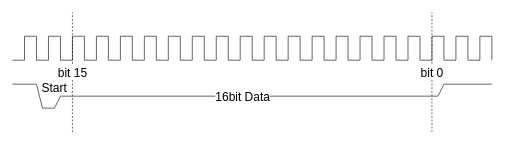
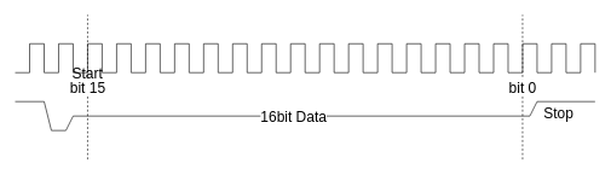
  <mxCell id="0" />
  <mxCell id="1" parent="0" />
  <mxCell id="2" value="" style="endArrow=none;html=1;rounded=0;" edge="1" parent="1"><mxGeometry width="50" height="50" relative="1" as="geometry"><mxPoint x="20" y="100" as="sourcePoint" /><mxPoint x="100" y="100" as="targetPoint" /><Array as="points"><mxPoint x="40" y="100" /><mxPoint x="40" y="60" /><mxPoint x="60" y="60" /><mxPoint x="60" y="100" /><mxPoint x="80" y="100" /><mxPoint x="80" y="60" /><mxPoint x="100" y="60" /></Array></mxGeometry></mxCell>
  <mxCell id="3" value="" style="endArrow=none;html=1;rounded=0;" edge="1" parent="1"><mxGeometry width="50" height="50" relative="1" as="geometry"><mxPoint x="100" y="100" as="sourcePoint" /><mxPoint x="180" y="100" as="targetPoint" /><Array as="points"><mxPoint x="120" y="100" /><mxPoint x="120" y="60" /><mxPoint x="140" y="60" /><mxPoint x="140" y="100" /><mxPoint x="160" y="100" /><mxPoint x="160" y="60" /><mxPoint x="180" y="60" /></Array></mxGeometry></mxCell>
  <mxCell id="4" value="" style="endArrow=none;html=1;rounded=0;" edge="1" parent="1"><mxGeometry width="50" height="50" relative="1" as="geometry"><mxPoint x="260" y="100" as="sourcePoint" /><mxPoint x="340" y="100" as="targetPoint" /><Array as="points"><mxPoint x="280" y="100" /><mxPoint x="280" y="60" /><mxPoint x="300" y="60" /><mxPoint x="300" y="100" /><mxPoint x="320" y="100" /><mxPoint x="320" y="60" /><mxPoint x="340" y="60" /></Array></mxGeometry></mxCell>
  <mxCell id="5" value="" style="endArrow=none;html=1;rounded=0;" edge="1" parent="1"><mxGeometry width="50" height="50" relative="1" as="geometry"><mxPoint x="180" y="100" as="sourcePoint" /><mxPoint x="260" y="100" as="targetPoint" /><Array as="points"><mxPoint x="200" y="100" /><mxPoint x="200" y="60" /><mxPoint x="220" y="60" /><mxPoint x="220" y="100" /><mxPoint x="240" y="100" /><mxPoint x="240" y="60" /><mxPoint x="260" y="60" /></Array></mxGeometry></mxCell>
  <mxCell id="6" value="" style="endArrow=none;html=1;rounded=0;" edge="1" parent="1"><mxGeometry width="50" height="50" relative="1" as="geometry"><mxPoint x="340" y="100" as="sourcePoint" /><mxPoint x="420" y="100" as="targetPoint" /><Array as="points"><mxPoint x="360" y="100" /><mxPoint x="360" y="60" /><mxPoint x="380" y="60" /><mxPoint x="380" y="100" /><mxPoint x="400" y="100" /><mxPoint x="400" y="60" /><mxPoint x="420" y="60" /></Array></mxGeometry></mxCell>
  <mxCell id="7" value="" style="endArrow=none;html=1;rounded=0;" edge="1" parent="1"><mxGeometry width="50" height="50" relative="1" as="geometry"><mxPoint x="420" y="100" as="sourcePoint" /><mxPoint x="500" y="100" as="targetPoint" /><Array as="points"><mxPoint x="440" y="100" /><mxPoint x="440" y="60" /><mxPoint x="460" y="60" /><mxPoint x="460" y="100" /><mxPoint x="480" y="100" /><mxPoint x="480" y="60" /><mxPoint x="500" y="60" /></Array></mxGeometry></mxCell>
  <mxCell id="8" value="&lt;font style=&quot;font-size: 20px;&quot;&gt;16bit Data&lt;/font&gt;" style="endArrow=none;html=1;rounded=0;" edge="1" parent="1"><mxGeometry width="50" height="50" relative="1" as="geometry"><mxPoint x="20" y="140" as="sourcePoint" /><mxPoint x="820" y="140" as="targetPoint" /><Array as="points"><mxPoint x="60" y="140" /><mxPoint x="70" y="180" /><mxPoint x="90" y="180" /><mxPoint x="100" y="160" /><mxPoint x="730" y="160" /><mxPoint x="740" y="140" /></Array></mxGeometry></mxCell>
  <mxCell id="9" value="" style="endArrow=none;html=1;rounded=0;" edge="1" parent="1"><mxGeometry width="50" height="50" relative="1" as="geometry"><mxPoint x="500" y="100" as="sourcePoint" /><mxPoint x="580" y="100" as="targetPoint" /><Array as="points"><mxPoint x="520" y="100" /><mxPoint x="520" y="60" /><mxPoint x="540" y="60" /><mxPoint x="540" y="100" /><mxPoint x="560" y="100" /><mxPoint x="560" y="60" /><mxPoint x="580" y="60" /></Array></mxGeometry></mxCell>
  <mxCell id="10" value="" style="endArrow=none;html=1;rounded=0;" edge="1" parent="1"><mxGeometry width="50" height="50" relative="1" as="geometry"><mxPoint x="580" y="100" as="sourcePoint" /><mxPoint x="660" y="100" as="targetPoint" /><Array as="points"><mxPoint x="600" y="100" /><mxPoint x="600" y="60" /><mxPoint x="620" y="60" /><mxPoint x="620" y="100" /><mxPoint x="640" y="100" /><mxPoint x="640" y="60" /><mxPoint x="660" y="60" /></Array></mxGeometry></mxCell>
  <mxCell id="11" value="" style="endArrow=none;html=1;rounded=0;" edge="1" parent="1"><mxGeometry width="50" height="50" relative="1" as="geometry"><mxPoint x="660" y="100" as="sourcePoint" /><mxPoint x="740" y="100" as="targetPoint" /><Array as="points"><mxPoint x="680" y="100" /><mxPoint x="680" y="60" /><mxPoint x="700" y="60" /><mxPoint x="700" y="100" /><mxPoint x="720" y="100" /><mxPoint x="720" y="60" /><mxPoint x="740" y="60" /></Array></mxGeometry></mxCell>
  <mxCell id="12" value="" style="endArrow=none;html=1;rounded=0;" edge="1" parent="1"><mxGeometry width="50" height="50" relative="1" as="geometry"><mxPoint x="740" y="100" as="sourcePoint" /><mxPoint x="820" y="100" as="targetPoint" /><Array as="points"><mxPoint x="760" y="100" /><mxPoint x="760" y="60" /><mxPoint x="780" y="60" /><mxPoint x="780" y="100" /><mxPoint x="800" y="100" /><mxPoint x="800" y="60" /><mxPoint x="820" y="60" /></Array></mxGeometry></mxCell>
  <mxCell id="13" value="&lt;font style=&quot;font-size: 20px;&quot;&gt;bit 15&lt;/font&gt;" style="endArrow=none;dashed=1;html=1;rounded=0;" edge="1" parent="1"><mxGeometry width="50" height="50" relative="1" as="geometry"><mxPoint x="120" y="220" as="sourcePoint" /><mxPoint x="120" y="20" as="targetPoint" /><mxPoint as="offset" /></mxGeometry></mxCell>
  <mxCell id="14" value="&lt;font style=&quot;font-size: 20px;&quot;&gt;bit 0&lt;/font&gt;" style="endArrow=none;dashed=1;html=1;rounded=0;" edge="1" parent="1"><mxGeometry width="50" height="50" relative="1" as="geometry"><mxPoint x="720" y="220" as="sourcePoint" /><mxPoint x="720" y="20" as="targetPoint" /></mxGeometry></mxCell>
- <mxCell id="16" value="&lt;font style=&quot;font-size: 20px;&quot;&gt;Start&lt;/font&gt;" style="text;html=1;align=center;verticalAlign=middle;whiteSpace=wrap;rounded=0;" vertex="1" parent="1"><mxGeometry x="60" y="130" width="60" height="30" as="geometry" /></mxCell>
+ <mxCell id="15" value="&lt;font style=&quot;font-size: 20px;&quot;&gt;Stop&lt;/font&gt;" style="text;html=1;align=center;verticalAlign=middle;whiteSpace=wrap;rounded=0;" vertex="1" parent="1"><mxGeometry x="740" y="140" width="60" height="30" as="geometry" /></mxCell>
+ <mxCell id="16" value="&lt;font style=&quot;font-size: 20px;&quot;&gt;Start&lt;/font&gt;" style="text;html=1;align=center;verticalAlign=middle;whiteSpace=wrap;rounded=0;" vertex="1" parent="1"><mxGeometry x="90" y="85" width="60" height="30" as="geometry" /></mxCell>
